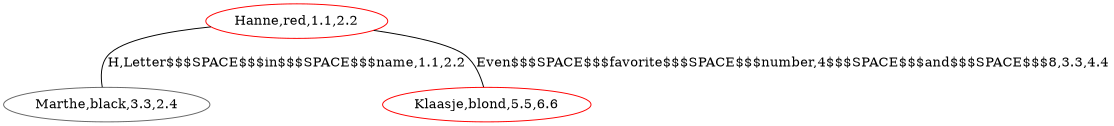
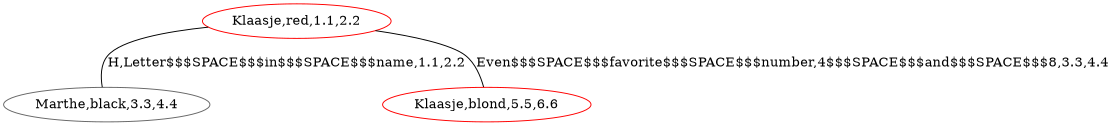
  graph {
    node [color=red]
-   n1 [color=gray40 label="Marthe,black,3.3,2.4"]
+   n1 [color=gray40 label="Marthe,black,3.3,4.4"]
    n2 [label="Klaasje,blond,5.5,6.6"]
-   n3 [label="Hanne,red,1.1,2.2"]
+   n3 [label="Klaasje,red,1.1,2.2"]
    n3 -- n1 [label="H,Letter$$$SPACE$$$in$$$SPACE$$$name,1.1,2.2"]
    n3 -- n2 [label="Even$$$SPACE$$$favorite$$$SPACE$$$number,4$$$SPACE$$$and$$$SPACE$$$8,3.3,4.4"]
  }
